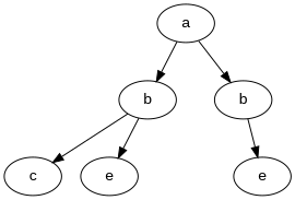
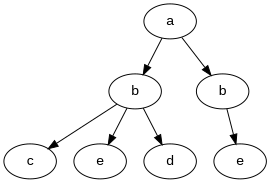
  digraph {
    fontname="Liberation Sans"
    node [fontname="Liberation Sans"]
    edge [fontname="Liberation Sans"]
    n1 [label=e]
    n2 [label=b]
    c
    n4 [label=e]
+   d
    n6 [label=b]
    a
    n2 -> c
    n2 -> n4
+   n2 -> d
    n6 -> n1
    a -> n2
    a -> n6
  }
